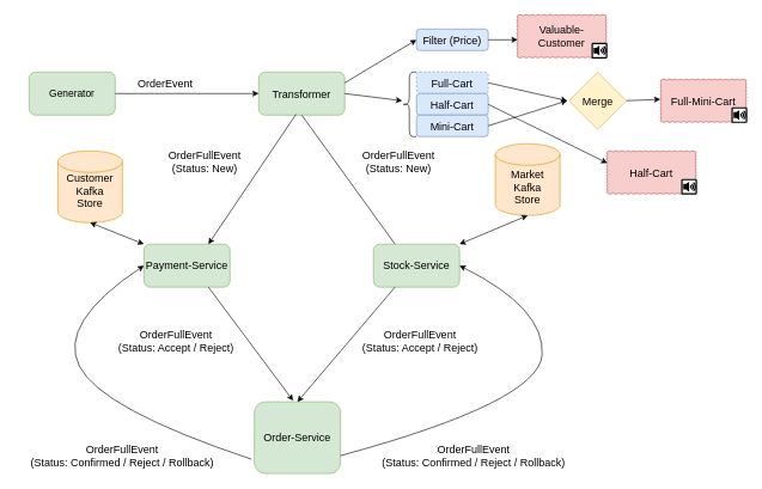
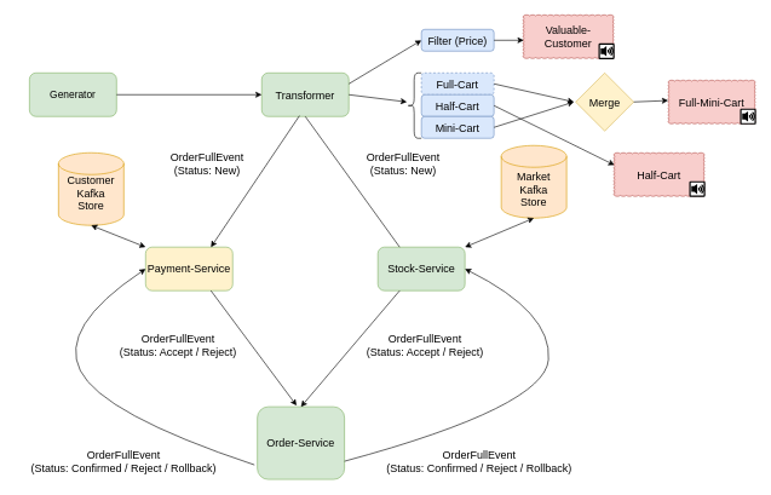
  <mxCell id="0" />
  <mxCell id="1" parent="0" />
  <mxCell id="2" value="Generator" style="rounded=1;whiteSpace=wrap;html=1;fillColor=#d5e8d4;strokeColor=#82b366;fontSize=14;" vertex="1" parent="1"><mxGeometry x="40" y="100" width="120" height="60" as="geometry" /></mxCell>
  <mxCell id="3" value="Transformer" style="rounded=1;whiteSpace=wrap;html=1;fillColor=#d5e8d4;strokeColor=#82b366;fontSize=15;" vertex="1" parent="1"><mxGeometry x="360" y="100" width="120" height="60" as="geometry" /></mxCell>
  <mxCell id="4" value="" style="endArrow=classic;html=1;exitX=1;exitY=0.5;exitDx=0;exitDy=0;entryX=0;entryY=0.5;entryDx=0;entryDy=0;" edge="1" parent="1" source="2" target="3"><mxGeometry width="50" height="50" relative="1" as="geometry"><mxPoint x="390" y="270" as="sourcePoint" /><mxPoint x="440" y="220" as="targetPoint" /></mxGeometry></mxCell>
- <mxCell id="5" value="OrderEvent" style="text;html=1;strokeColor=none;fillColor=none;align=center;verticalAlign=middle;whiteSpace=wrap;rounded=0;fontSize=15;" vertex="1" parent="1"><mxGeometry x="190" y="100" width="80" height="30" as="geometry" /></mxCell>
- <mxCell id="6" value="Payment-Service" style="rounded=1;whiteSpace=wrap;html=1;fontSize=15;fillColor=#d5e8d4;strokeColor=#82b366;" vertex="1" parent="1"><mxGeometry x="200" y="340" width="120" height="60" as="geometry" /></mxCell>
+ <mxCell id="6" value="Payment-Service" style="rounded=1;whiteSpace=wrap;html=1;fontSize=15;fillColor=#fff2cc;strokeColor=#82b366;" vertex="1" parent="1"><mxGeometry x="200" y="340" width="120" height="60" as="geometry" /></mxCell>
  <mxCell id="7" value="Stock-Service" style="rounded=1;whiteSpace=wrap;html=1;fontSize=15;fillColor=#d5e8d4;strokeColor=#82b366;" vertex="1" parent="1"><mxGeometry x="520" y="340" width="120" height="60" as="geometry" /></mxCell>
  <mxCell id="8" value="" style="endArrow=classic;html=1;fontSize=15;exitX=0.433;exitY=0.983;exitDx=0;exitDy=0;exitPerimeter=0;entryX=0.75;entryY=0;entryDx=0;entryDy=0;" edge="1" parent="1" source="3" target="6"><mxGeometry width="50" height="50" relative="1" as="geometry"><mxPoint x="240" y="280" as="sourcePoint" /><mxPoint x="220" y="310" as="targetPoint" /></mxGeometry></mxCell>
  <mxCell id="9" value="" style="endArrow=none;html=1;fontSize=15;exitX=0.5;exitY=1;exitDx=0;exitDy=0;entryX=0.25;entryY=0;entryDx=0;entryDy=0;" edge="1" parent="1" source="3" target="7"><mxGeometry width="50" height="50" relative="1" as="geometry"><mxPoint x="384" y="174.02" as="sourcePoint" /><mxPoint x="450" y="330" as="targetPoint" /></mxGeometry></mxCell>
  <mxCell id="10" value="OrderFullEvent&lt;br&gt;(Status: New)" style="text;html=1;strokeColor=none;fillColor=none;align=center;verticalAlign=middle;whiteSpace=wrap;rounded=0;fontSize=15;" vertex="1" parent="1"><mxGeometry x="230" y="210" width="110" height="30" as="geometry" /></mxCell>
  <mxCell id="11" value="OrderFullEvent&lt;br&gt;(Status: New)" style="text;html=1;strokeColor=none;fillColor=none;align=center;verticalAlign=middle;whiteSpace=wrap;rounded=0;fontSize=15;" vertex="1" parent="1"><mxGeometry x="500" y="210" width="110" height="30" as="geometry" /></mxCell>
  <mxCell id="12" value="Order-Service" style="rounded=1;whiteSpace=wrap;html=1;fontSize=15;fillColor=#d5e8d4;strokeColor=#82b366;" vertex="1" parent="1"><mxGeometry x="354" y="560" width="120" height="100" as="geometry" /></mxCell>
  <mxCell id="13" value="" style="endArrow=classic;html=1;fontSize=15;exitX=0.75;exitY=1;exitDx=0;exitDy=0;entryX=0.45;entryY=-0.017;entryDx=0;entryDy=0;entryPerimeter=0;" edge="1" parent="1" source="6" target="12"><mxGeometry width="50" height="50" relative="1" as="geometry"><mxPoint x="390" y="500" as="sourcePoint" /><mxPoint x="440" y="450" as="targetPoint" /></mxGeometry></mxCell>
  <mxCell id="14" value="" style="endArrow=classic;html=1;fontSize=15;exitX=0.25;exitY=1;exitDx=0;exitDy=0;entryX=0.5;entryY=0;entryDx=0;entryDy=0;" edge="1" parent="1" source="7" target="12"><mxGeometry width="50" height="50" relative="1" as="geometry"><mxPoint x="300" y="410" as="sourcePoint" /><mxPoint x="450" y="470" as="targetPoint" /></mxGeometry></mxCell>
  <mxCell id="15" value="OrderFullEvent&lt;br&gt;(Status: Accept / Reject)" style="text;html=1;strokeColor=none;fillColor=none;align=center;verticalAlign=middle;whiteSpace=wrap;rounded=0;fontSize=15;" vertex="1" parent="1"><mxGeometry x="150" y="460" width="190" height="30" as="geometry" /></mxCell>
  <mxCell id="16" value="OrderFullEvent&lt;br&gt;(Status: Accept / Reject)" style="text;html=1;strokeColor=none;fillColor=none;align=center;verticalAlign=middle;whiteSpace=wrap;rounded=0;fontSize=15;" vertex="1" parent="1"><mxGeometry x="490" y="460" width="190" height="30" as="geometry" /></mxCell>
  <mxCell id="17" value="" style="curved=1;endArrow=classic;html=1;fontSize=15;entryX=0;entryY=0.5;entryDx=0;entryDy=0;" edge="1" parent="1" target="6"><mxGeometry width="50" height="50" relative="1" as="geometry"><mxPoint x="350" y="640" as="sourcePoint" /><mxPoint x="140" y="520" as="targetPoint" /><Array as="points"><mxPoint x="140" y="570" /><mxPoint x="80" y="450" /></Array></mxGeometry></mxCell>
  <mxCell id="18" value="" style="curved=1;endArrow=classic;html=1;fontSize=15;entryX=1;entryY=0.5;entryDx=0;entryDy=0;exitX=1;exitY=0.75;exitDx=0;exitDy=0;" edge="1" parent="1" source="12" target="7"><mxGeometry width="50" height="50" relative="1" as="geometry"><mxPoint x="700" y="560" as="sourcePoint" /><mxPoint x="750" y="510" as="targetPoint" /><Array as="points"><mxPoint x="750" y="560" /><mxPoint x="760" y="430" /></Array></mxGeometry></mxCell>
  <mxCell id="19" value="OrderFullEvent&lt;br&gt;(Status: Confirmed / Reject / Rollback)" style="text;html=1;strokeColor=none;fillColor=none;align=center;verticalAlign=middle;whiteSpace=wrap;rounded=0;fontSize=15;" vertex="1" parent="1"><mxGeometry x="20" y="620" width="300" height="30" as="geometry" /></mxCell>
  <mxCell id="20" value="OrderFullEvent&lt;br&gt;(Status: Confirmed / Reject / Rollback)" style="text;html=1;strokeColor=none;fillColor=none;align=center;verticalAlign=middle;whiteSpace=wrap;rounded=0;fontSize=15;" vertex="1" parent="1"><mxGeometry x="510" y="620" width="300" height="30" as="geometry" /></mxCell>
  <mxCell id="21" value="" style="shape=cylinder3;whiteSpace=wrap;html=1;boundedLbl=1;backgroundOutline=1;size=15;fontSize=15;fillColor=#ffe6cc;strokeColor=#d79b00;" vertex="1" parent="1"><mxGeometry x="80" y="210" width="90" height="100" as="geometry" /></mxCell>
  <mxCell id="22" value="" style="shape=cylinder3;whiteSpace=wrap;html=1;boundedLbl=1;backgroundOutline=1;size=15;fontSize=15;fillColor=#ffe6cc;strokeColor=#d79b00;" vertex="1" parent="1"><mxGeometry x="690" y="200" width="90" height="100" as="geometry" /></mxCell>
  <mxCell id="23" value="" style="endArrow=classic;startArrow=classic;html=1;fontSize=15;entryX=0.5;entryY=1;entryDx=0;entryDy=0;entryPerimeter=0;exitX=0;exitY=0;exitDx=0;exitDy=0;" edge="1" parent="1" source="6" target="21"><mxGeometry width="50" height="50" relative="1" as="geometry"><mxPoint x="120" y="380" as="sourcePoint" /><mxPoint x="170" y="330" as="targetPoint" /></mxGeometry></mxCell>
  <mxCell id="24" value="" style="endArrow=classic;startArrow=classic;html=1;fontSize=15;entryX=0.5;entryY=1;entryDx=0;entryDy=0;entryPerimeter=0;exitX=1;exitY=0;exitDx=0;exitDy=0;" edge="1" parent="1" source="7" target="22"><mxGeometry width="50" height="50" relative="1" as="geometry"><mxPoint x="660" y="360" as="sourcePoint" /><mxPoint x="710" y="310" as="targetPoint" /></mxGeometry></mxCell>
  <mxCell id="25" value="Market&lt;br&gt;Kafka&lt;br&gt;Store" style="text;html=1;strokeColor=none;fillColor=none;align=center;verticalAlign=middle;whiteSpace=wrap;rounded=0;fontSize=15;" vertex="1" parent="1"><mxGeometry x="695" y="235" width="80" height="50" as="geometry" /></mxCell>
  <mxCell id="26" value="Customer&lt;br&gt;Kafka&lt;br&gt;Store" style="text;html=1;strokeColor=none;fillColor=none;align=center;verticalAlign=middle;whiteSpace=wrap;rounded=0;fontSize=15;" vertex="1" parent="1"><mxGeometry x="85" y="240" width="80" height="50" as="geometry" /></mxCell>
  <mxCell id="27" value="" style="endArrow=classic;html=1;fontSize=15;exitX=1;exitY=0.25;exitDx=0;exitDy=0;entryX=0;entryY=0.5;entryDx=0;entryDy=0;" edge="1" parent="1" source="3" target="28"><mxGeometry width="50" height="50" relative="1" as="geometry"><mxPoint x="510" y="150" as="sourcePoint" /><mxPoint x="560" y="100" as="targetPoint" /></mxGeometry></mxCell>
  <mxCell id="28" value="Filter (Price)" style="rounded=1;whiteSpace=wrap;html=1;fontSize=15;fillColor=#dae8fc;strokeColor=#6c8ebf;" vertex="1" parent="1"><mxGeometry x="580" y="40" width="100" height="30" as="geometry" /></mxCell>
  <mxCell id="29" value="Valuable-Customer" style="whiteSpace=wrap;html=1;shape=mxgraph.basic.cloud_rect;fontSize=15;fillColor=#f8cecc;strokeColor=#b85450;" vertex="1" parent="1"><mxGeometry x="720" width="125" height="60" as="geometry" y="20" /></mxCell>
  <mxCell id="30" value="" style="endArrow=classic;html=1;fontSize=15;entryX=0.008;entryY=0.583;entryDx=0;entryDy=0;entryPerimeter=0;exitX=1;exitY=0.5;exitDx=0;exitDy=0;" edge="1" parent="1" source="28" target="29"><mxGeometry width="50" height="50" relative="1" as="geometry"><mxPoint x="620" y="130" as="sourcePoint" /><mxPoint x="670" y="80" as="targetPoint" /></mxGeometry></mxCell>
  <mxCell id="31" value="Full-Cart" style="rounded=1;whiteSpace=wrap;html=1;fontSize=15;fillColor=#dae8fc;strokeColor=#6c8ebf;dashed=1;" vertex="1" parent="1"><mxGeometry x="580" y="100" width="100" height="30" as="geometry" /></mxCell>
  <mxCell id="32" value="Half-Cart" style="rounded=1;whiteSpace=wrap;html=1;fontSize=15;fillColor=#dae8fc;strokeColor=#6c8ebf;" vertex="1" parent="1"><mxGeometry x="580" y="130" width="100" height="30" as="geometry" /></mxCell>
  <mxCell id="33" value="Mini-Cart" style="rounded=1;whiteSpace=wrap;html=1;fontSize=15;fillColor=#dae8fc;strokeColor=#6c8ebf;" vertex="1" parent="1"><mxGeometry x="580" y="160" width="100" height="30" as="geometry" /></mxCell>
  <mxCell id="34" value="" style="shape=curlyBracket;whiteSpace=wrap;html=1;rounded=1;fontSize=15;" vertex="1" parent="1"><mxGeometry x="560" y="100" width="20" height="90" as="geometry" /></mxCell>
  <mxCell id="35" value="" style="endArrow=classic;html=1;fontSize=15;exitX=1;exitY=0.5;exitDx=0;exitDy=0;" edge="1" parent="1" source="3"><mxGeometry width="50" height="50" relative="1" as="geometry"><mxPoint x="510" y="190" as="sourcePoint" /><mxPoint x="560" y="140" as="targetPoint" /></mxGeometry></mxCell>
  <mxCell id="36" value="" style="endArrow=classic;html=1;fontSize=15;exitX=1;exitY=0.5;exitDx=0;exitDy=0;" edge="1" parent="1" source="31"><mxGeometry width="50" height="50" relative="1" as="geometry"><mxPoint x="730" y="160" as="sourcePoint" /><mxPoint x="790" y="140" as="targetPoint" /></mxGeometry></mxCell>
  <mxCell id="37" value="" style="endArrow=classic;html=1;fontSize=15;exitX=1;exitY=0.5;exitDx=0;exitDy=0;" edge="1" parent="1" source="33"><mxGeometry width="50" height="50" relative="1" as="geometry"><mxPoint x="690" y="125" as="sourcePoint" /><mxPoint x="790" y="140" as="targetPoint" /></mxGeometry></mxCell>
  <mxCell id="38" value="Merge" style="rhombus;whiteSpace=wrap;html=1;fontSize=15;fillColor=#fff2cc;strokeColor=#d6b656;" vertex="1" parent="1"><mxGeometry x="792.5" y="100" width="80" height="80" as="geometry" /></mxCell>
  <mxCell id="39" value="Full-Mini-Cart" style="whiteSpace=wrap;html=1;shape=mxgraph.basic.cloud_rect;fontSize=15;fillColor=#f8cecc;strokeColor=#b85450;" vertex="1" parent="1"><mxGeometry x="920" y="110" width="120" height="60" as="geometry" /></mxCell>
  <mxCell id="40" value="" style="verticalLabelPosition=bottom;shadow=0;dashed=0;verticalAlign=top;strokeWidth=2;html=1;shape=mxgraph.mockup.misc.volumeIcon;fontSize=15;" vertex="1" parent="1"><mxGeometry x="1020" y="150" width="20" height="20" as="geometry" /></mxCell>
  <mxCell id="41" value="" style="endArrow=classic;html=1;fontSize=15;exitX=1;exitY=0.5;exitDx=0;exitDy=0;" edge="1" parent="1" source="38"><mxGeometry width="50" height="50" relative="1" as="geometry"><mxPoint x="860" y="170" as="sourcePoint" /><mxPoint x="920" y="138" as="targetPoint" /></mxGeometry></mxCell>
  <mxCell id="42" value="" style="endArrow=classic;html=1;fontSize=15;exitX=1;exitY=0.5;exitDx=0;exitDy=0;entryX=0.008;entryY=0.283;entryDx=0;entryDy=0;entryPerimeter=0;" edge="1" parent="1" source="32" target="43"><mxGeometry width="50" height="50" relative="1" as="geometry"><mxPoint x="880" y="310" as="sourcePoint" /><mxPoint x="840" y="210" as="targetPoint" /></mxGeometry></mxCell>
  <mxCell id="43" value="Half-Cart" style="whiteSpace=wrap;html=1;shape=mxgraph.basic.cloud_rect;fontSize=15;fillColor=#f8cecc;strokeColor=#b85450;" vertex="1" parent="1"><mxGeometry x="845" y="210" width="125" height="60" as="geometry" /></mxCell>
  <mxCell id="44" value="" style="verticalLabelPosition=bottom;shadow=0;dashed=0;verticalAlign=top;strokeWidth=2;html=1;shape=mxgraph.mockup.misc.volumeIcon;fontSize=15;" vertex="1" parent="1"><mxGeometry x="825" y="60" width="20" height="20" as="geometry" /></mxCell>
  <mxCell id="45" value="" style="verticalLabelPosition=bottom;shadow=0;dashed=0;verticalAlign=top;strokeWidth=2;html=1;shape=mxgraph.mockup.misc.volumeIcon;fontSize=15;" vertex="1" parent="1"><mxGeometry x="950" y="250" width="20" height="20" as="geometry" /></mxCell>
